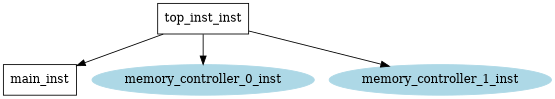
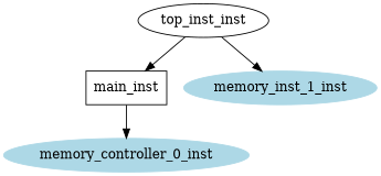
  digraph {
    n1 [label=main_inst shape=box]
    n2 [color=lightblue label=memory_controller_0_inst style=filled]
-   n3 [color=lightblue label=memory_controller_1_inst style=filled]
-   n4 [label=top_inst_inst shape=box]
-   n4 -> n2
+   n3 [color=lightblue label=memory_inst_1_inst style=filled]
+   n4 [label=top_inst_inst shape=ellipse]
+   n1 -> n2
    n4 -> n1
    n4 -> n3
  }
